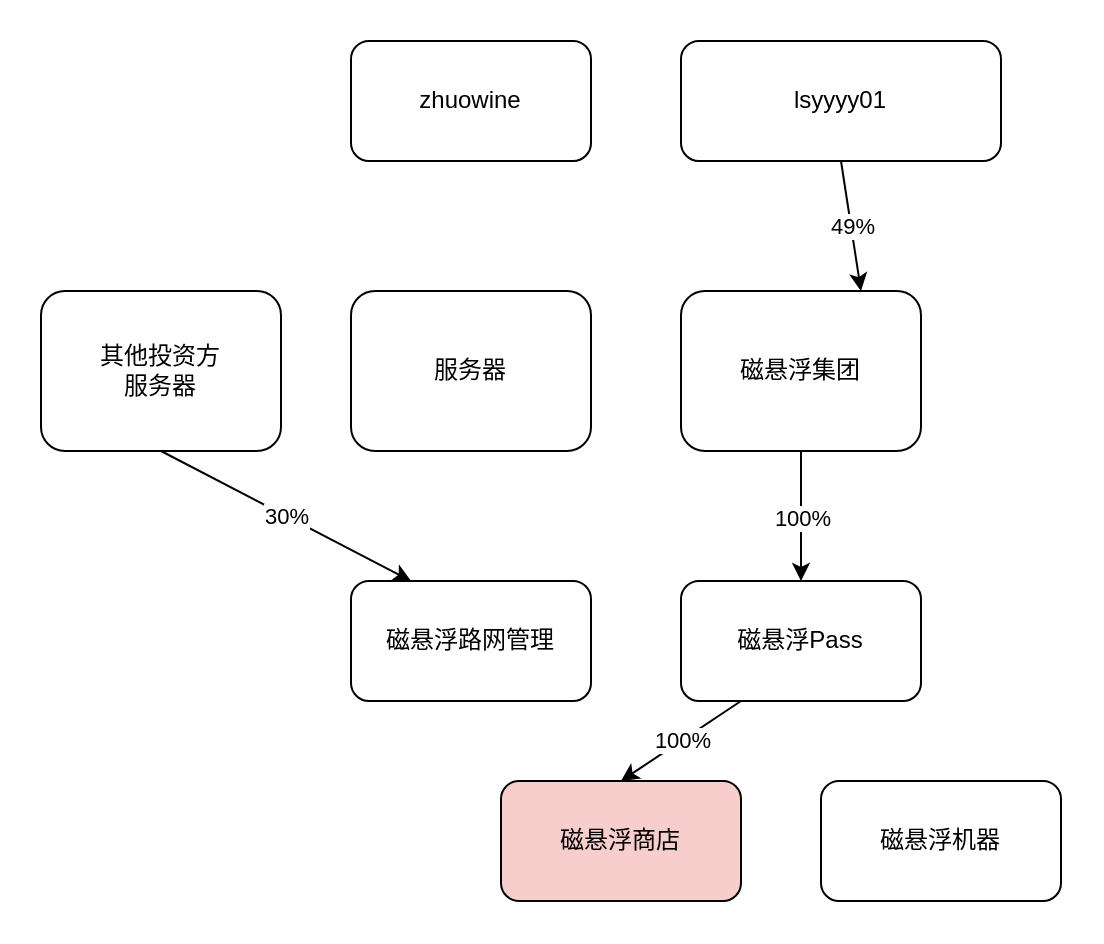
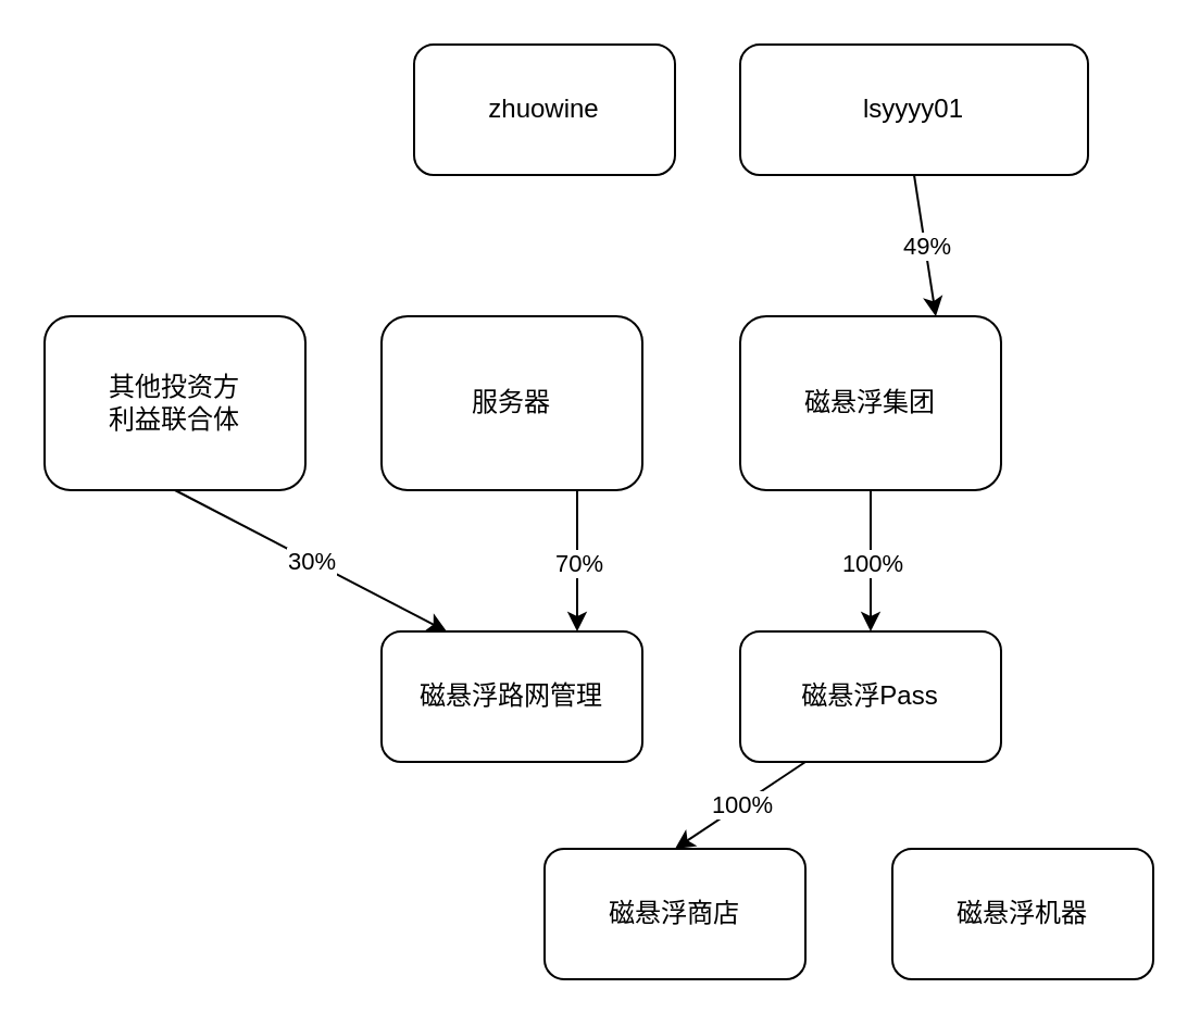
  <mxCell id="0" />
  <mxCell id="1" parent="0" />
  <mxCell id="2" value="磁悬浮集团" style="shape=ext;rounded=1;html=1;whiteSpace=wrap;" parent="1" vertex="1"><mxGeometry x="340" y="145" width="120" height="80" as="geometry" /></mxCell>
  <mxCell id="3" value="磁悬浮路网管理" style="rounded=1;whiteSpace=wrap;html=1;" vertex="1" parent="1"><mxGeometry x="175" y="290" width="120" height="60" as="geometry" /></mxCell>
  <mxCell id="4" value="" style="endArrow=classic;html=1;rounded=0;exitX=0.5;exitY=1;exitDx=0;exitDy=0;entryX=0.25;entryY=0;entryDx=0;entryDy=0;" edge="1" parent="1" source="20" target="3"><mxGeometry relative="1" as="geometry"><mxPoint x="370" y="160" as="sourcePoint" /><mxPoint x="530" y="160" as="targetPoint" /></mxGeometry></mxCell>
  <mxCell id="5" value="30%" style="edgeLabel;resizable=0;html=1;;align=center;verticalAlign=middle;" connectable="0" vertex="1" parent="4"><mxGeometry relative="1" as="geometry" /></mxCell>
- <mxCell id="6" value="zhuowine" style="rounded=1;whiteSpace=wrap;html=1;" vertex="1" parent="1"><mxGeometry x="175" y="20" width="120" height="60" as="geometry" /></mxCell>
+ <mxCell id="6" value="zhuowine" style="rounded=1;whiteSpace=wrap;html=1;" vertex="1" parent="1"><mxGeometry x="190" y="20" width="120" height="60" as="geometry" /></mxCell>
  <mxCell id="7" value="lsyyyy01" style="rounded=1;whiteSpace=wrap;html=1;" vertex="1" parent="1"><mxGeometry x="340" y="20" width="160" height="60" as="geometry" /></mxCell>
  <mxCell id="8" value="" style="endArrow=classic;html=1;rounded=0;exitX=0.5;exitY=1;exitDx=0;exitDy=0;entryX=0.75;entryY=0;entryDx=0;entryDy=0;" edge="1" parent="1" source="7" target="2"><mxGeometry relative="1" as="geometry"><mxPoint x="320" y="140" as="sourcePoint" /><mxPoint x="420" y="140" as="targetPoint" /></mxGeometry></mxCell>
  <mxCell id="9" value="49%" style="edgeLabel;resizable=0;html=1;;align=center;verticalAlign=middle;" connectable="0" vertex="1" parent="8"><mxGeometry relative="1" as="geometry" /></mxCell>
  <mxCell id="10" value="磁悬浮Pass" style="rounded=1;whiteSpace=wrap;html=1;" vertex="1" parent="1"><mxGeometry x="340" y="290" width="120" height="60" as="geometry" /></mxCell>
  <mxCell id="11" value="" style="endArrow=classic;html=1;rounded=0;exitX=0.5;exitY=1;exitDx=0;exitDy=0;entryX=0.5;entryY=0;entryDx=0;entryDy=0;" edge="1" parent="1" source="2" target="10"><mxGeometry relative="1" as="geometry"><mxPoint x="320" y="240" as="sourcePoint" /><mxPoint x="420" y="240" as="targetPoint" /></mxGeometry></mxCell>
  <mxCell id="12" value="100%" style="edgeLabel;resizable=0;html=1;;align=center;verticalAlign=middle;" connectable="0" vertex="1" parent="11"><mxGeometry relative="1" as="geometry" /></mxCell>
  <mxCell id="13" value="服务器" style="shape=ext;rounded=1;html=1;whiteSpace=wrap;" vertex="1" parent="1"><mxGeometry x="175" y="145" width="120" height="80" as="geometry" /></mxCell>
+ <mxCell id="14" value="" style="endArrow=classic;html=1;rounded=0;exitX=0.75;exitY=1;exitDx=0;exitDy=0;entryX=0.75;entryY=0;entryDx=0;entryDy=0;" edge="1" parent="1" source="13" target="3"><mxGeometry relative="1" as="geometry"><mxPoint x="300" y="240" as="sourcePoint" /><mxPoint x="400" y="240" as="targetPoint" /></mxGeometry></mxCell>
+ <mxCell id="15" value="70%" style="edgeLabel;resizable=0;html=1;;align=center;verticalAlign=middle;" connectable="0" vertex="1" parent="14"><mxGeometry relative="1" as="geometry" /></mxCell>
  <mxCell id="16" value="磁悬浮机器" style="rounded=1;whiteSpace=wrap;html=1;" vertex="1" parent="1"><mxGeometry x="410" y="390" width="120" height="60" as="geometry" /></mxCell>
- <mxCell id="17" value="磁悬浮商店" style="rounded=1;whiteSpace=wrap;html=1;fillColor=#f8cecc;" vertex="1" parent="1"><mxGeometry x="250" y="390" width="120" height="60" as="geometry" /></mxCell>
+ <mxCell id="17" value="磁悬浮商店" style="rounded=1;whiteSpace=wrap;html=1;" vertex="1" parent="1"><mxGeometry x="250" y="390" width="120" height="60" as="geometry" /></mxCell>
  <mxCell id="18" value="" style="endArrow=classic;html=1;rounded=0;exitX=0.25;exitY=1;exitDx=0;exitDy=0;entryX=0.5;entryY=0;entryDx=0;entryDy=0;" edge="1" parent="1" source="10" target="17"><mxGeometry relative="1" as="geometry"><mxPoint x="500" y="240" as="sourcePoint" /><mxPoint x="600" y="240" as="targetPoint" /></mxGeometry></mxCell>
  <mxCell id="19" value="100%" style="edgeLabel;resizable=0;html=1;;align=center;verticalAlign=middle;" connectable="0" vertex="1" parent="18"><mxGeometry relative="1" as="geometry" /></mxCell>
- <mxCell id="20" value="其他投资方&lt;div&gt;服务器&lt;/div&gt;" style="shape=ext;rounded=1;html=1;whiteSpace=wrap;" vertex="1" parent="1"><mxGeometry x="20" y="145" width="120" height="80" as="geometry" /></mxCell>
+ <mxCell id="20" value="其他投资方&lt;div&gt;利益联合体&lt;/div&gt;" style="shape=ext;rounded=1;html=1;whiteSpace=wrap;" vertex="1" parent="1"><mxGeometry x="20" y="145" width="120" height="80" as="geometry" /></mxCell>
